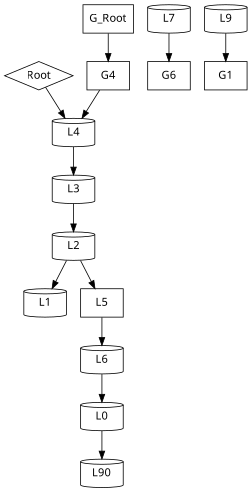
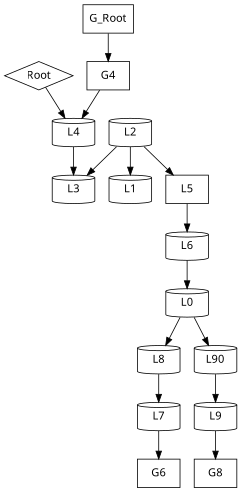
  strict digraph {
    fontname="Noto Sans"
    node [fontname="Noto Sans" shape=cylinder]
    edge [fontname="Noto Sans"]
    Root [params="{'node': 'Root', 'type': 'link', 'joint': {'type': 'root'}}" shape=diamond]
    L4 [params="{'node': 'L4', 'type': 'link', 'original_node': 'JG_4', 'translation': [0, 0, 0.5], 'relative': True, 'joint': {'type': 'ball'}}"]
    G_Root [params="{'node': 'G_Root', 'type': 'geom', 'geometry': {'primitive': 'box', 'args': {'x': 0.2, 'y': 0.2, 'z': 0.2, 'color': [1, 1, 1]}}, 'original_node': 'JG_(223, 122)'}" shape=box]
    n4 [label=G4 params="{'node': 'G2', 'type': 'geom', 'original_node': 'EG_(351, 414)', 'translation': [0, 0, 0.5], 'relative': True, 'geometry': {'primitive': 'box', 'args': {'x': 0.2, 'y': 0.5, 'z': 1.0, 'color': [1, 0, 0]}}}" shape=box]
    L3 [params="{'node': 'L3', 'type': 'link', 'original_node': 'JG_3', 'translation': [0, 0, 1.0], 'relative': True, 'joint': {'type': 'ball'}}"]
    L2 [params="{'node': 'L2', 'type': 'link', 'original_node': 'JG_2', 'translation': [0, 0, 1.0], 'relative': True, 'joint': {'type': 'ball'}}"]
    L1 [params="{'node': 'L1', 'type': 'link', 'original_node': 'JG_1', 'translation': [0, 0, 1.0], 'relative': True, 'joint': {'type': 'ball'}}"]
    L5 [params="{'node': 'L5', 'type': 'link', 'original_node': 'JG_(251, 124)', 'translation': [0, 0, 1.0], 'relative': True, 'joint': {'type': 'ball'}}" shape=box]
    L6 [params="{'node': 'L6', 'type': 'link', 'original_node': 'JG_(243, 121)', 'translation': [0, 0, 1.0], 'relative': True, 'joint': {'type': 'ball'}}"]
    L0 [params="{'node': 'L0', 'type': 'link', 'original_node': 'JG_0', 'translation': [0, 0, 1.0], 'relative': True, 'joint': {'type': 'ball'}}"]
+   L8 [params="{'node': 'L8', 'type': 'link', 'original_node': 'JG_(219, 110)', 'translation': [0, 0, 1.0], 'relative': True, 'joint': {'type': 'ball'}}"]
    n12 [label=L90 params="{'node': 'L10', 'type': 'link', 'original_node': 'JG_(223, 122)', 'translation': [0, 0, 1.0], 'relative': True, 'joint': {'type': 'ball'}}"]
    L7 [params="{'node': 'L7', 'type': 'link', 'original_node': 'JG_(203, 103)', 'translation': [0, 0, 0.5], 'relative': True, 'joint': {'type': 'ball'}}"]
    L9 [params="{'node': 'L9', 'type': 'link', 'original_node': 'JG_(211, 126)', 'translation': [0, 0, 0.5], 'relative': True, 'joint': {'type': 'ball'}}"]
    n15 [label=G6 params="{'node': 'G0', 'type': 'geom', 'original_node': 'EG_(172, 89)', 'translation': [0, 0, 0.5], 'relative': True, 'geometry': {'primitive': 'box', 'args': {'x': 0.2, 'y': 0.5, 'z': 1.0, 'color': [1, 0, 0]}}}" shape=box]
-   G1 [params="{'node': 'G1', 'type': 'geom', 'original_node': 'EG_(187, 135)', 'translation': [0, 0, 0.5], 'relative': True, 'geometry': {'primitive': 'box', 'args': {'x': 0.2, 'y': 0.5, 'z': 1.0, 'color': [1, 0, 0]}}}" shape=box]
+   G1 [params="{'node': 'G1', 'type': 'geom', 'original_node': 'EG_(187, 135)', 'translation': [0, 0, 0.5], 'relative': True, 'geometry': {'primitive': 'box', 'args': {'x': 0.2, 'y': 0.5, 'z': 1.0, 'color': [1, 0, 0]}}}" shape=box label=G8]
    Root -> L4
    L4 -> L3
    G_Root -> n4
    n4 -> L4
-   L3 -> L2
+   L2 -> L3
    L2 -> L1
    L2 -> L5
    L5 -> L6
    L6 -> L0
+   L0 -> L8
    L0 -> n12
+   L8 -> L7
+   n12 -> L9
    L7 -> n15
    L9 -> G1
  }
